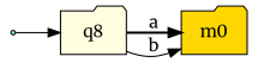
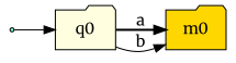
  digraph {
    rankdir=LR
    fontname=Merriweather
    node [shape=folder style=filled fontname=Merriweather]
    edge [style=solid fontname=Merriweather]
    __start__ [shape=point fillcolor=aquamarine]
-   q0 [fillcolor=lightyellow label=q8]
+   q0 [fillcolor=lightyellow]
    m0 [fillcolor=gold]
    __start__ -> q0
    q0 -> m0 [label=a style=bold]
    q0 -> m0 [label=b]
  }
